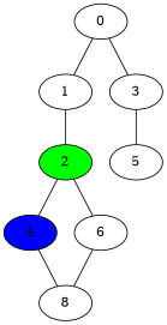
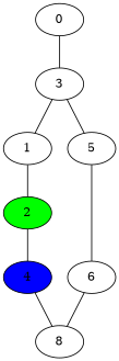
  graph {
    0
    1
    3
    2 [fillcolor=green style=filled]
    5
    4 [fillcolor=blue style=filled]
    6
    n8 [label=8]
-   0 -- 1
+   3 -- 1
    0 -- 3
    1 -- 2
    3 -- 5
    2 -- 4
-   2 -- 6
+   5 -- 6
    4 -- n8
    6 -- n8
  }
